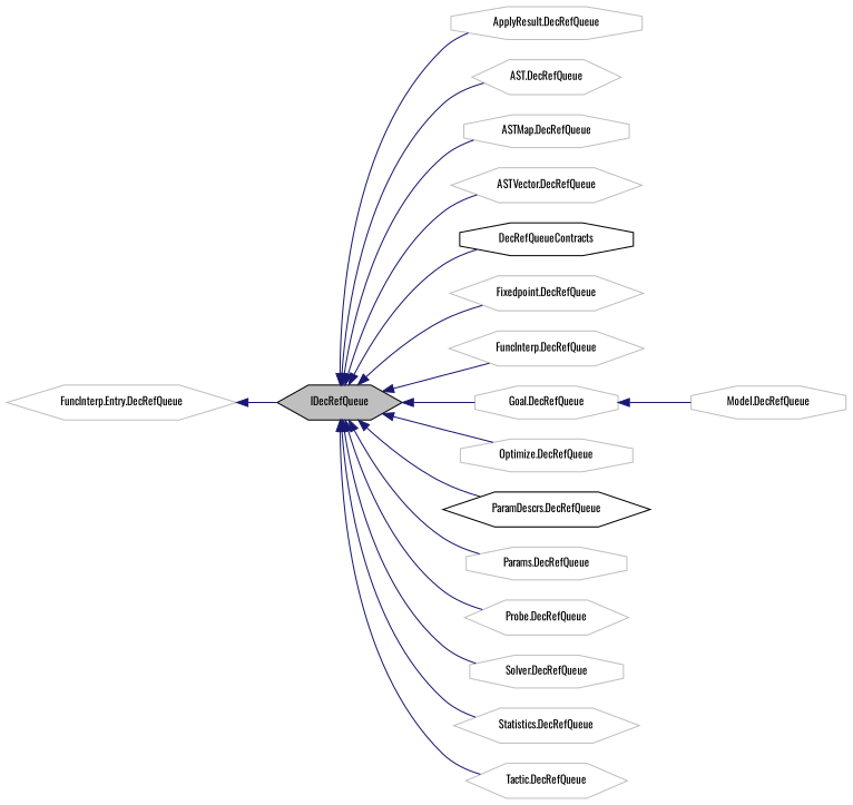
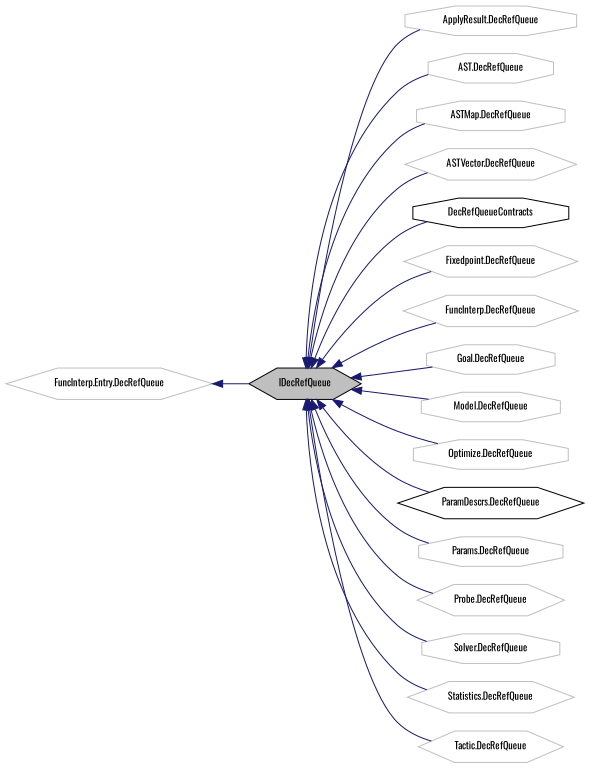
  digraph {
    fontname=Oswald
    rankdir=LR
    node [color=grey75 fillcolor=white fontname=Oswald fontsize=10 shape=hexagon style=filled]
    edge [color=midnightblue dir=back fontname=Oswald fontsize=10 labelfontname=Helvetica labelfontsize=10 style=solid]
    n1 [color=black fillcolor=grey75 fontcolor=black height=0.2 label=IDecRefQueue width=0.4]
    n2 [height=0.2 label="ApplyResult.DecRefQueue" shape=octagon width=0.4]
-   n3 [height=0.2 label="AST.DecRefQueue" width=0.4]
+   n3 [height=0.2 label="AST.DecRefQueue" shape=octagon width=0.4]
    n4 [height=0.2 label="ASTMap.DecRefQueue" shape=octagon width=0.4]
    n5 [height=0.2 label="ASTVector.DecRefQueue" width=0.4]
    n6 [color=black height=0.2 label=DecRefQueueContracts shape=octagon width=0.4]
    n7 [height=0.2 label="Fixedpoint.DecRefQueue" width=0.4]
    n8 [height=0.2 label="FuncInterp.DecRefQueue" width=0.4]
    n9 [height=0.2 label="Goal.DecRefQueue" shape=octagon width=0.4]
    n10 [height=0.2 label="Model.DecRefQueue" shape=octagon width=0.4]
    n11 [height=0.2 label="Optimize.DecRefQueue" shape=octagon width=0.4]
    n12 [color=black height=0.2 label="ParamDescrs.DecRefQueue" width=0.4]
    n13 [height=0.2 label="Params.DecRefQueue" shape=octagon width=0.4]
    n14 [height=0.2 label="Probe.DecRefQueue" width=0.4]
    n15 [height=0.2 label="Solver.DecRefQueue" shape=octagon width=0.4]
    n16 [height=0.2 label="Statistics.DecRefQueue" width=0.4]
    n17 [height=0.2 label="Tactic.DecRefQueue" width=0.4]
    n18 [height=0.2 label="FuncInterp.Entry.DecRefQueue" width=0.4]
    n1 -> n2
    n1 -> n3
    n1 -> n4
    n1 -> n5
    n1 -> n6
    n1 -> n7
    n1 -> n8
    n1 -> n9
-   n9 -> n10
+   n1 -> n10
    n1 -> n11
    n1 -> n12
    n1 -> n13
    n1 -> n14
    n1 -> n15
    n1 -> n16
    n1 -> n17
    n18 -> n1
  }
